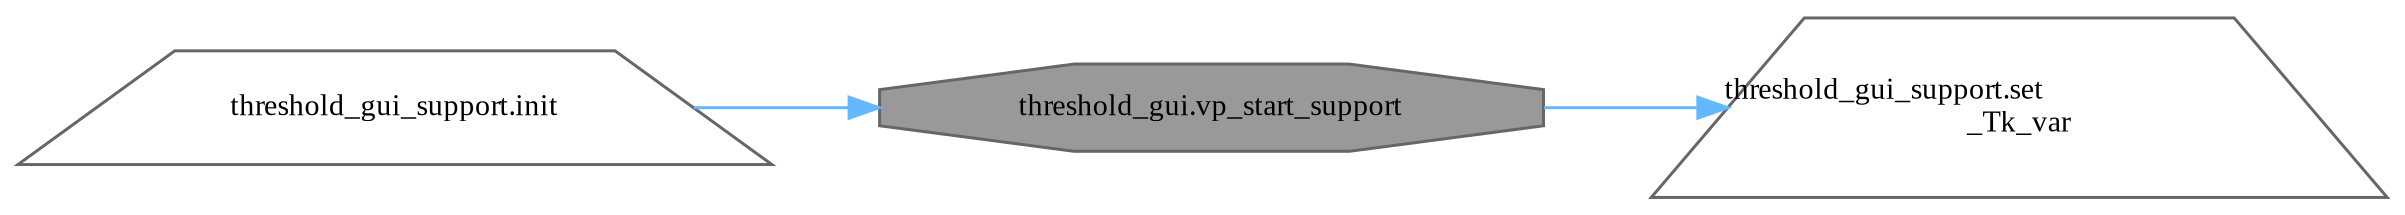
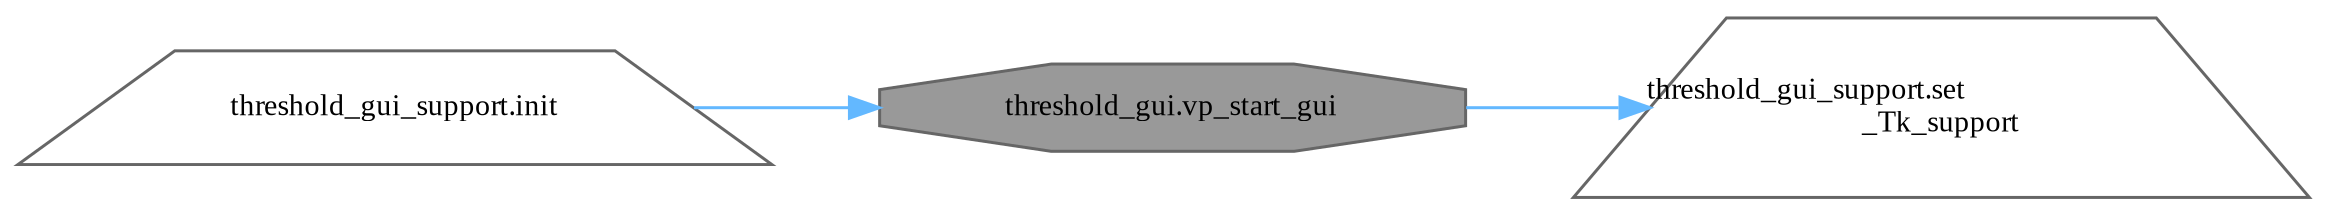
  digraph {
    fontname="Liberation Serif"
    rankdir=LR
    node [color=grey40 fillcolor=white fontname="Liberation Serif" fontsize=10 shape=trapezium style=filled]
    edge [color=steelblue1 fontname="Liberation Serif" fontsize=10 labelfontname=Helvetica labelfontsize=10 style=solid]
-   n1 [color=gray40 fillcolor=grey60 fontcolor=black height=0.2 label="threshold_gui.vp_start_support" shape=octagon width=0.4]
-   n2 [height=0.2 label="threshold_gui_support.set\l_Tk_var" width=0.4]
+   n1 [color=gray40 fillcolor=grey60 fontcolor=black height=0.2 label="threshold_gui.vp_start_gui" shape=octagon width=0.4]
+   n2 [height=0.2 label="threshold_gui_support.set\l_Tk_support" width=0.4]
    n3 [height=0.2 label="threshold_gui_support.init" width=0.4]
    n1 -> n2
    n3 -> n1
  }
